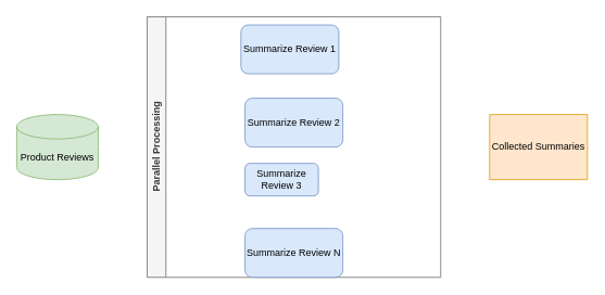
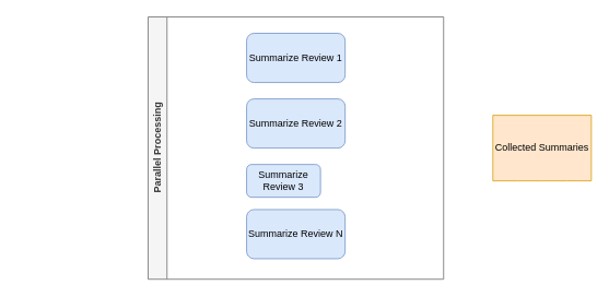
  <mxCell id="0" />
  <mxCell id="1" parent="0" />
- <mxCell id="2" value="&lt;font color=&quot;#000000&quot;&gt;Product Reviews&lt;/font&gt;" style="shape=cylinder3;whiteSpace=wrap;html=1;boundedLbl=1;backgroundOutline=1;size=15;fillColor=#d5e8d4;strokeColor=#82b366;" vertex="1" parent="1"><mxGeometry x="20" y="140" width="100" height="80" as="geometry" /></mxCell>
  <mxCell id="3" value="Parallel Processing" style="swimlane;horizontal=0;whiteSpace=wrap;html=1;fillColor=#f5f5f5;fontColor=#333333;strokeColor=#666666;" vertex="1" parent="1"><mxGeometry x="180" y="20" width="360" height="320" as="geometry" /></mxCell>
- <mxCell id="4" value="&lt;font color=&quot;#000000&quot;&gt;Summarize Review 1&lt;/font&gt;" style="rounded=1;whiteSpace=wrap;html=1;fillColor=#dae8fc;strokeColor=#6c8ebf;" vertex="1" parent="3"><mxGeometry x="115" y="10" width="120" height="60" as="geometry" /></mxCell>
+ <mxCell id="4" value="&lt;font color=&quot;#000000&quot;&gt;Summarize Review 1&lt;/font&gt;" style="rounded=1;whiteSpace=wrap;html=1;fillColor=#dae8fc;strokeColor=#6c8ebf;" vertex="1" parent="3"><mxGeometry x="120" y="20" width="120" height="60" as="geometry" /></mxCell>
  <mxCell id="5" value="&lt;font color=&quot;#000000&quot;&gt;Summarize Review 2&lt;/font&gt;" style="rounded=1;whiteSpace=wrap;html=1;fillColor=#dae8fc;strokeColor=#6c8ebf;" vertex="1" parent="3"><mxGeometry x="120" y="100" width="120" height="60" as="geometry" /></mxCell>
  <mxCell id="6" value="&lt;font color=&quot;#000000&quot;&gt;Summarize Review 3&lt;/font&gt;" style="rounded=1;whiteSpace=wrap;html=1;fillColor=#dae8fc;strokeColor=#6c8ebf;" vertex="1" parent="3"><mxGeometry x="120" y="180" width="90" height="40" as="geometry" /></mxCell>
- <mxCell id="7" value="&lt;font color=&quot;#000000&quot;&gt;Summarize Review N&lt;/font&gt;" style="rounded=1;whiteSpace=wrap;html=1;fillColor=#dae8fc;strokeColor=#6c8ebf;" vertex="1" parent="3"><mxGeometry x="120" y="260" width="120" height="60" as="geometry" /></mxCell>
+ <mxCell id="7" value="&lt;font color=&quot;#000000&quot;&gt;Summarize Review N&lt;/font&gt;" style="rounded=1;whiteSpace=wrap;html=1;fillColor=#dae8fc;strokeColor=#6c8ebf;" vertex="1" parent="3"><mxGeometry x="120" y="235" width="120" height="60" as="geometry" /></mxCell>
  <mxCell id="8" value="" style="endArrow=none;dashed=1;html=1;dashPattern=1 3;strokeWidth=2;strokeColor=#666666;" edge="1" parent="3"><mxGeometry width="50" height="50" relative="1" as="geometry"><mxPoint x="179.5" y="250" as="sourcePoint" /><mxPoint x="179.5" y="250" as="targetPoint" /></mxGeometry></mxCell>
  <mxCell id="9" value="&lt;font style=&quot;&quot; color=&quot;#000000&quot;&gt;Collected Summaries&lt;/font&gt;" style="shape=document;whiteSpace=wrap;html=1;boundedLbl=1;fillColor=#ffe6cc;strokeColor=#d79b00;size=0;" vertex="1" parent="1"><mxGeometry x="600" y="140" width="120" height="80" as="geometry" /></mxCell>
- <mxCell id="10" value="" style="endArrow=classic;html=1;exitX=1;exitY=0.5;exitDx=0;exitDy=0;exitPerimeter=0;entryX=0;entryY=0.5;entryDx=0;entryDy=0;strokeColor=#FFFFFF;" edge="1" parent="1" source="2" target="3"><mxGeometry width="50" height="50" relative="1" as="geometry"><mxPoint x="370" y="360" as="sourcePoint" /><mxPoint x="420" y="310" as="targetPoint" /></mxGeometry></mxCell>
